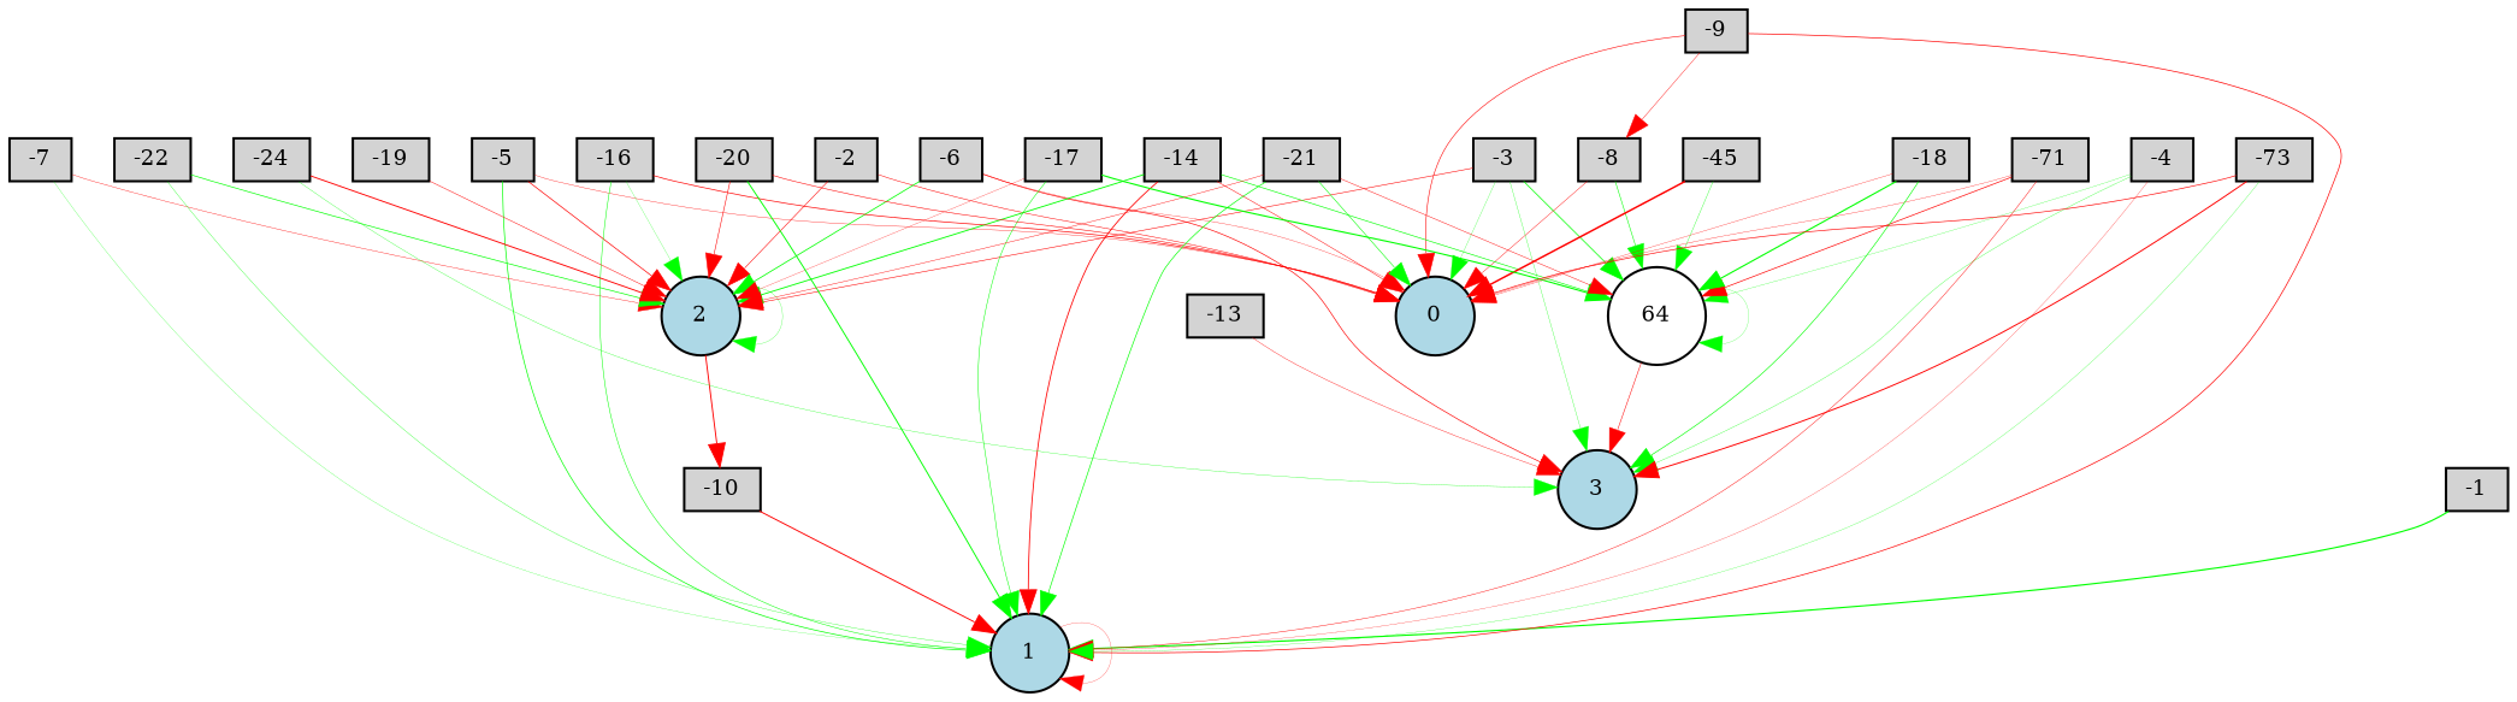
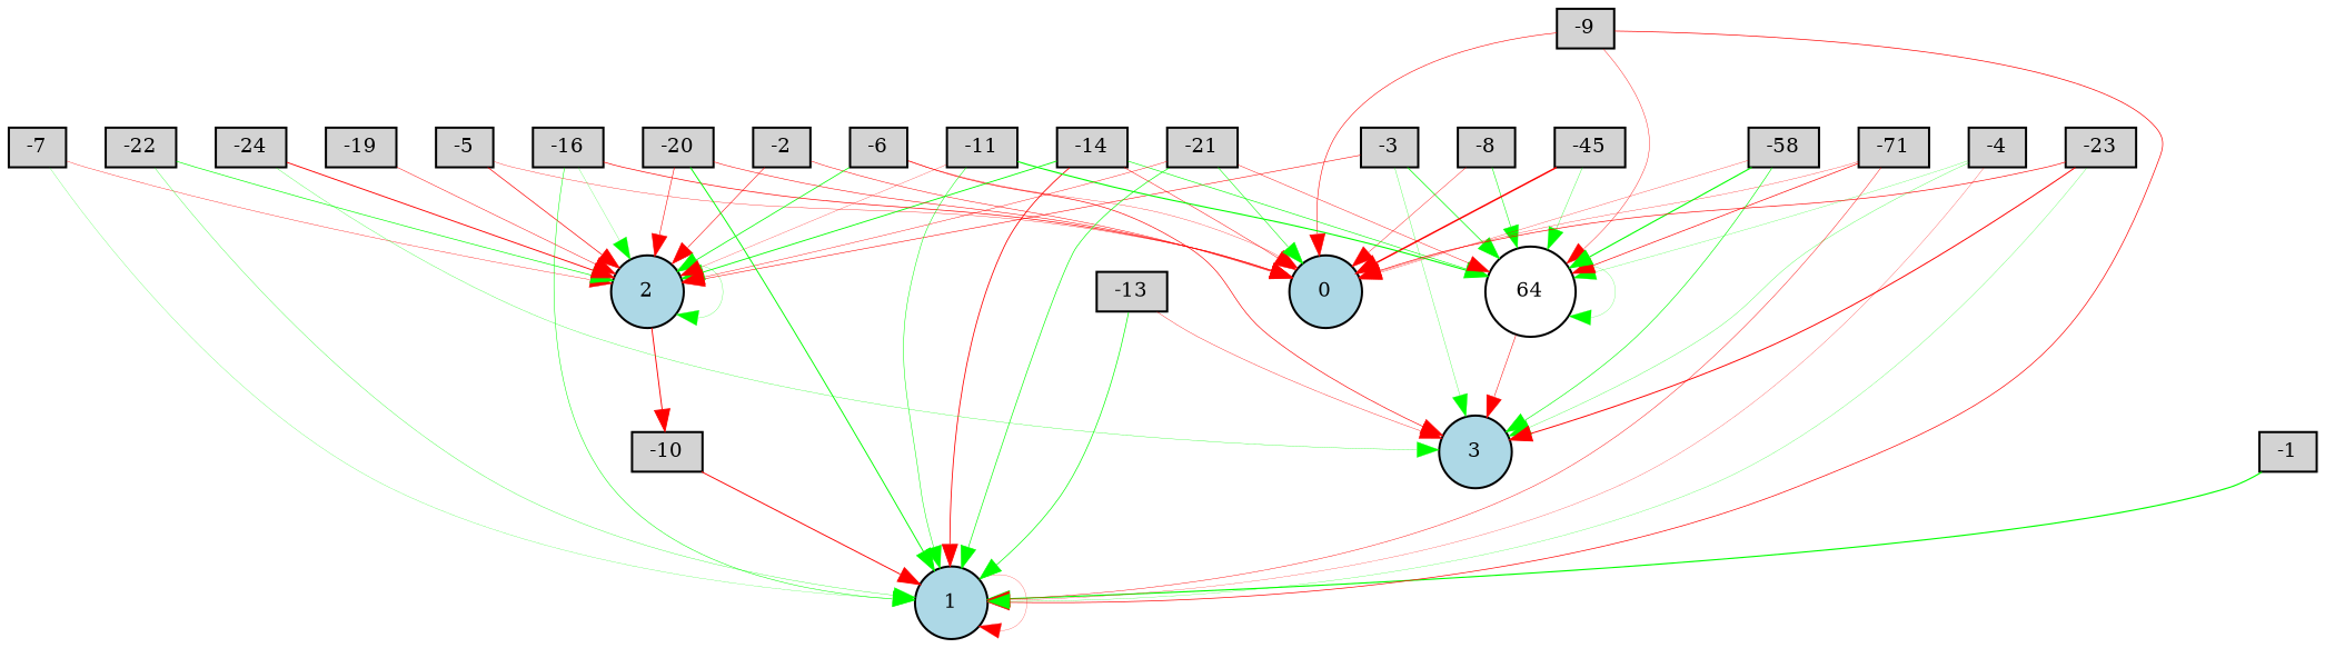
  digraph {
    node [fillcolor=lightgray fontsize=9 shape=box style=filled]
    edge [color=red style=solid]
    -1 [height=0.2 width=0.2]
    1 [fillcolor=lightblue height=0.2 shape=circle width=0.2]
    -2 [height=0.2 width=0.2]
    0 [fillcolor=lightblue height=0.2 shape=circle width=0.2]
    2 [fillcolor=lightblue height=0.2 shape=circle width=0.2]
    -10 [height=0.2 width=0.2]
    -3 [height=0.2 width=0.2]
    3 [fillcolor=lightblue height=0.2 shape=circle width=0.2]
    n9 [fillcolor=white height=0.2 label=64 shape=circle width=0.2]
    -4 [height=0.2 width=0.2]
    -5 [height=0.2 width=0.2]
    -6 [height=0.2 width=0.2]
    -7 [height=0.2 width=0.2]
    -8 [height=0.2 width=0.2]
    -9 [height=0.2 width=0.2]
    n16 [height=0.2 label=-71 width=0.2]
    -13 [height=0.2 width=0.2]
    -14 [height=0.2 width=0.2]
    n19 [height=0.2 label=-45 width=0.2]
    -16 [height=0.2 width=0.2]
-   -17 [height=0.2 width=0.2]
-   -18 [height=0.2 width=0.2]
+   -17 [height=0.2 width=0.2 label=-11]
+   -18 [height=0.2 width=0.2 label=-58]
    -19 [height=0.2 width=0.2]
    -20 [height=0.2 width=0.2]
    -21 [height=0.2 width=0.2]
    -22 [height=0.2 width=0.2]
-   -23 [height=0.2 width=0.2 label=-73]
+   -23 [height=0.2 width=0.2]
    -24 [height=0.2 width=0.2]
    -1 -> 1 [color=green penwidth=0.5596031752815963]
    1 -> 1 [penwidth=0.1162805173716314]
    -2 -> 0 [penwidth=0.24450356183402053]
    -2 -> 2 [penwidth=0.2679588510856853]
    2 -> 2 [color=green penwidth=0.11871643625833508]
    2 -> -10 [penwidth=0.4480530676650094]
    -10 -> 1 [penwidth=0.45863519708543776]
-   -3 -> 0 [color=green penwidth=0.12034497204733052]
    -3 -> 2 [penwidth=0.26461399468854285]
    -3 -> 3 [color=green penwidth=0.14338596964770695]
    -3 -> n9 [color=green penwidth=0.3488511693767704]
    n9 -> 3 [penwidth=0.24593260037997677]
    n9 -> n9 [color=green penwidth=0.10715492203929612]
    -4 -> 1 [penwidth=0.12351703771984482]
    -4 -> 3 [color=green penwidth=0.14538125234573016]
    -4 -> n9 [color=green penwidth=0.12082863637474356]
    -5 -> 0 [penwidth=0.16798012052152445]
    -5 -> 2 [penwidth=0.3318135830352372]
    -6 -> 0 [penwidth=0.14789674808554706]
    -6 -> 2 [color=green penwidth=0.372594292988524]
    -6 -> 3 [penwidth=0.31517009672581553]
    -7 -> 1 [color=green penwidth=0.11081438599006503]
    -7 -> 2 [penwidth=0.17660516495755868]
    -8 -> 0 [penwidth=0.2005063585768916]
    -8 -> n9 [color=green penwidth=0.25896465236669086]
    -9 -> 1 [penwidth=0.33511021377894523]
    -9 -> 0 [penwidth=0.2775151095940299]
-   -9 -> -8 [penwidth=0.19540805496956887]
+   -9 -> n9 [penwidth=0.19540805496956887]
    n16 -> 1 [penwidth=0.21416683884572402]
    n16 -> 0 [penwidth=0.1477559508048199]
    n16 -> n9 [penwidth=0.32673857632077913]
-   -5 -> 1 [color=green penwidth=0.3359245689766732]
+   -13 -> 1 [color=green penwidth=0.3359245689766732]
    -13 -> 3 [penwidth=0.18114110901301428]
    -14 -> 1 [penwidth=0.4007658262570958]
    -14 -> 0 [penwidth=0.23489357378682937]
    -14 -> 2 [color=green penwidth=0.4252357279964567]
    -14 -> n9 [color=green penwidth=0.2970094301229281]
    n19 -> 0 [penwidth=0.7209204530103831]
    n19 -> n9 [color=green penwidth=0.16495990278671674]
    -16 -> 1 [color=green penwidth=0.24685331296774787]
    -16 -> 0 [penwidth=0.33135339421888044]
    -16 -> 2 [color=green penwidth=0.10894924492052241]
    -17 -> 1 [color=green penwidth=0.24366050430330274]
    -17 -> 2 [penwidth=0.13065155826064306]
    -17 -> n9 [color=green penwidth=0.5401266935751496]
    -18 -> 0 [penwidth=0.14631503034962456]
    -18 -> 3 [color=green penwidth=0.30157428581896517]
    -18 -> n9 [color=green penwidth=0.5340511551317013]
    -19 -> 2 [penwidth=0.22926931123666927]
    -20 -> 1 [color=green penwidth=0.45987308426779816]
    -20 -> 0 [penwidth=0.2609586831837263]
    -20 -> 2 [penwidth=0.2704985208745305]
    -21 -> 1 [color=green penwidth=0.31949187049545413]
    -21 -> 0 [color=green penwidth=0.27046221293756545]
    -21 -> 2 [penwidth=0.2046546405702358]
    -21 -> n9 [penwidth=0.214388834105477]
    -22 -> 1 [color=green penwidth=0.15441641296999997]
    -22 -> 2 [color=green penwidth=0.32023119266961353]
    -23 -> 1 [color=green penwidth=0.1219716956740011]
    -23 -> 0 [penwidth=0.31042401091223204]
    -23 -> 3 [penwidth=0.4687207702720033]
    -24 -> 2 [penwidth=0.44672694899192666]
    -24 -> 3 [color=green penwidth=0.1448719965484358]
  }
